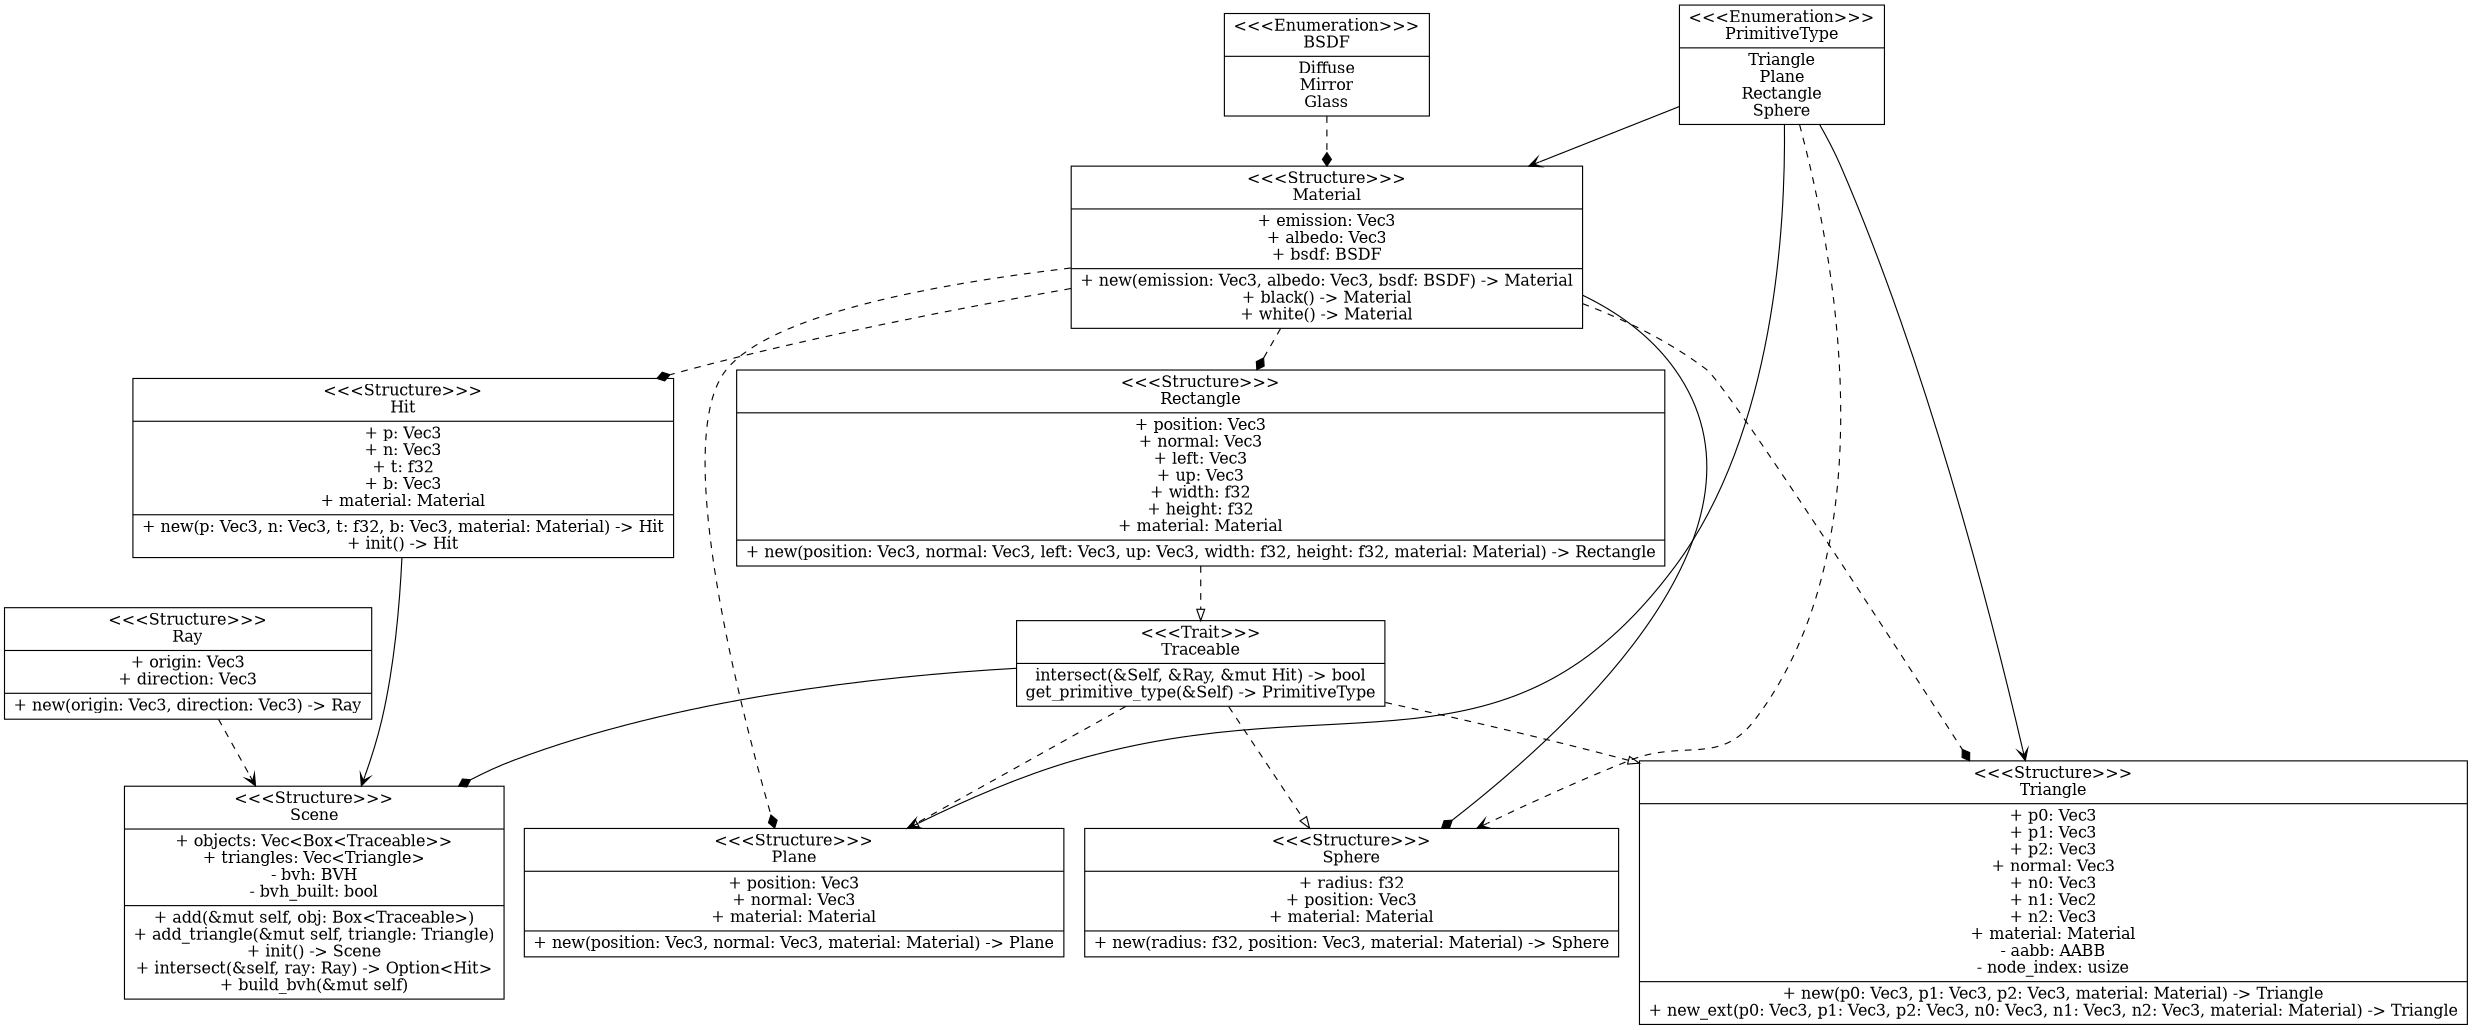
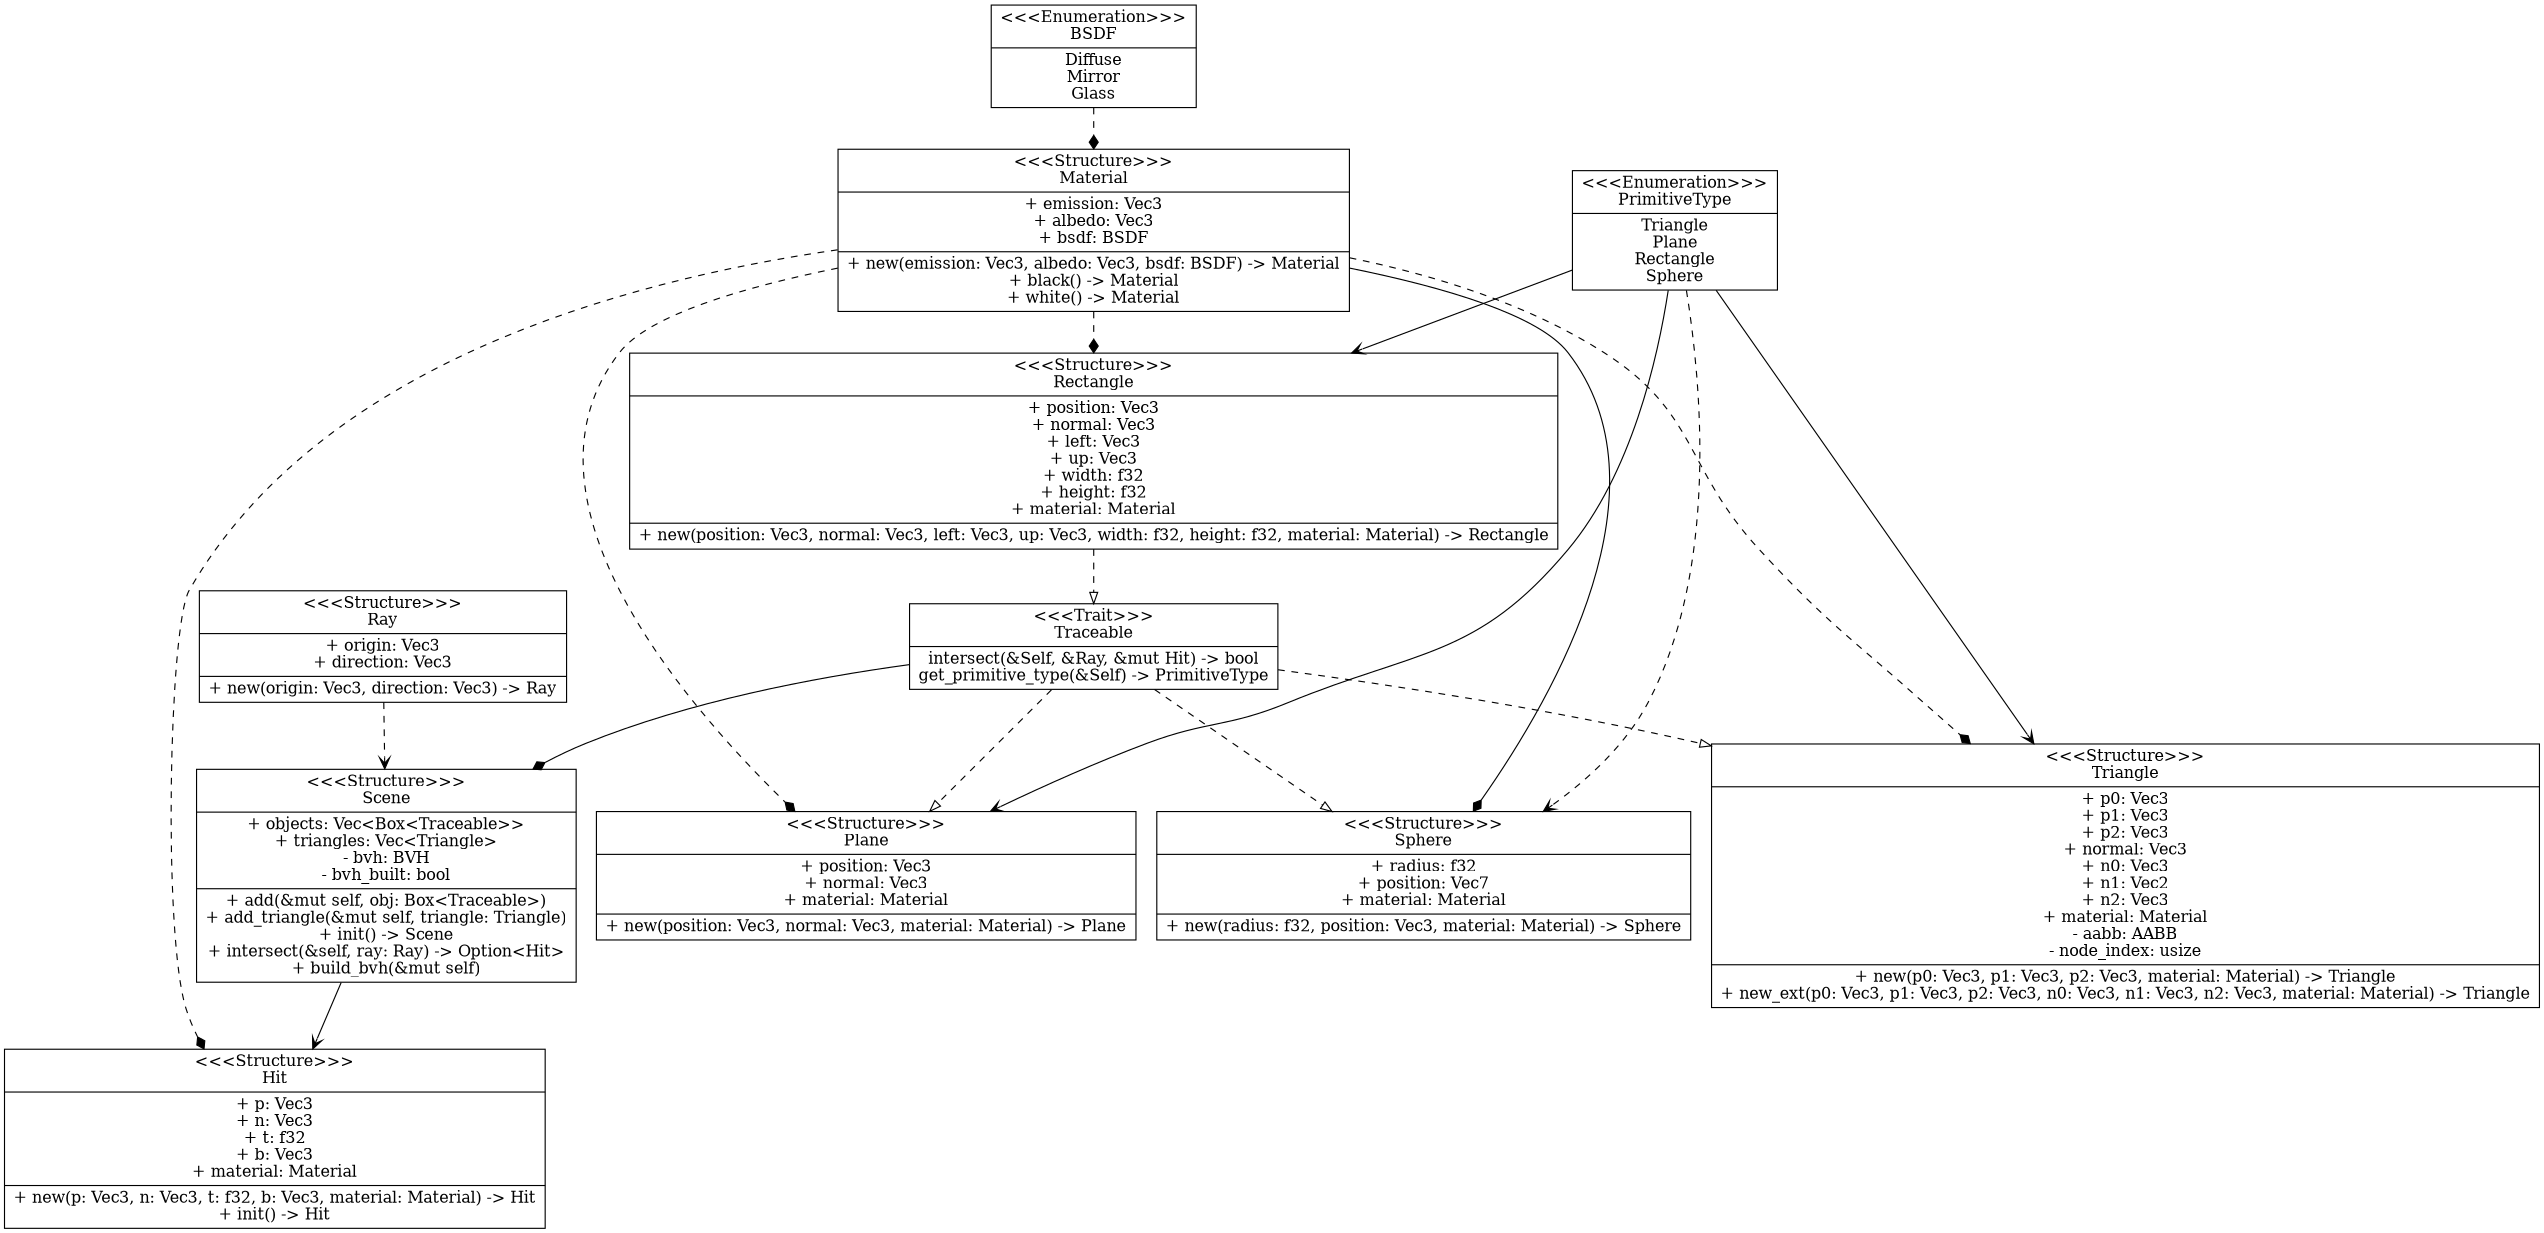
  digraph {
    node [shape=record]
    edge [arrowhead=diamond style=dashed]
    n1 [label="{&lt;&lt;&lt;Enumeration&gt;&gt;&gt;\nBSDF|Diffuse\nMirror\nGlass}"]
    n2 [label="{&lt;&lt;&lt;Structure&gt;&gt;&gt;\nMaterial|+ emission: Vec3\n+ albedo: Vec3\n+ bsdf: BSDF|+ new(emission: Vec3, albedo: Vec3, bsdf: BSDF) -&gt; Material\n+ black() -&gt; Material\n+ white() -&gt; Material}"]
    n3 [label="{&lt;&lt;&lt;Structure&gt;&gt;&gt;\nHit|+ p: Vec3\n+ n: Vec3\n+ t: f32\n+ b: Vec3\n+ material: Material|+ new(p: Vec3, n: Vec3, t: f32, b: Vec3, material: Material) -&gt; Hit\n+ init() -&gt; Hit}"]
    n4 [label="{&lt;&lt;&lt;Structure&gt;&gt;&gt;\nPlane|+ position: Vec3\n+ normal: Vec3\n+ material: Material|+ new(position: Vec3, normal: Vec3, material: Material) -&gt; Plane}"]
    n5 [label="{&lt;&lt;&lt;Structure&gt;&gt;&gt;\nRectangle|+ position: Vec3\n+ normal: Vec3\n+ left: Vec3\n+ up: Vec3\n+ width: f32\n+ height: f32\n+ material: Material|+ new(position: Vec3, normal: Vec3, left: Vec3, up: Vec3, width: f32, height: f32, material: Material) -&gt; Rectangle}"]
-   n6 [label="{&lt;&lt;&lt;Structure&gt;&gt;&gt;\nSphere|+ radius: f32\n+ position: Vec3\n+ material: Material|+ new(radius: f32, position: Vec3, material: Material) -&gt; Sphere}"]
+   n6 [label="{&lt;&lt;&lt;Structure&gt;&gt;&gt;\nSphere|+ radius: f32\n+ position: Vec7\n+ material: Material|+ new(radius: f32, position: Vec3, material: Material) -&gt; Sphere}"]
    n7 [label="{&lt;&lt;&lt;Structure&gt;&gt;&gt;\nTriangle|+ p0: Vec3\n+ p1: Vec3\n+ p2: Vec3\n+ normal: Vec3\n+ n0: Vec3\n+ n1: Vec2\n+ n2: Vec3\n+ material: Material\n- aabb: AABB\n- node_index: usize|+ new(p0: Vec3, p1: Vec3, p2: Vec3, material: Material) -&gt; Triangle\n+ new_ext(p0: Vec3, p1: Vec3, p2: Vec3, n0: Vec3, n1: Vec3, n2: Vec3, material: Material) -&gt; Triangle}"]
    n8 [label="{&lt;&lt;&lt;Structure&gt;&gt;&gt;\nScene|+ objects: Vec&lt;Box&lt;Traceable&gt;&gt;\n+ triangles: Vec&lt;Triangle&gt;\n- bvh: BVH\n- bvh_built: bool|+ add(&amp;mut self, obj: Box&lt;Traceable&gt;)\n+ add_triangle(&amp;mut self, triangle: Triangle)\n+ init() -&gt; Scene\n+ intersect(&amp;self, ray: Ray) -&gt; Option&lt;Hit&gt;\n+ build_bvh(&amp;mut self)}"]
    n9 [label="{&lt;&lt;&lt;Enumeration&gt;&gt;&gt;\nPrimitiveType|Triangle\nPlane\nRectangle\nSphere}"]
    n10 [label="{&lt;&lt;&lt;Trait&gt;&gt;&gt;\nTraceable|intersect(&amp;Self, &amp;Ray, &amp;mut Hit) -&gt; bool\nget_primitive_type(&amp;Self) -&gt; PrimitiveType}"]
    n11 [label="{&lt;&lt;&lt;Structure&gt;&gt;&gt;\nRay|+ origin: Vec3\n+ direction: Vec3|+ new(origin: Vec3, direction: Vec3) -&gt; Ray}"]
    n1 -> n2
    n2 -> n3
    n2 -> n4
    n2 -> n5
    n2 -> n6 [style=solid]
    n2 -> n7
-   n3 -> n8 [arrowhead=vee style=""]
+   n8 -> n3 [arrowhead=vee style=""]
    n5 -> n10 [arrowhead=onormal]
    n9 -> n4 [arrowhead=vee style=""]
-   n9 -> n2 [arrowhead=vee style=""]
+   n9 -> n5 [arrowhead=vee style=""]
    n9 -> n6 [arrowhead=vee]
    n9 -> n7 [arrowhead=vee style=""]
    n10 -> n4 [arrowhead=onormal]
    n10 -> n6 [arrowhead=onormal]
    n10 -> n7 [arrowhead=onormal]
    n10 -> n8 [style=""]
    n11 -> n8 [arrowhead=vee]
  }
